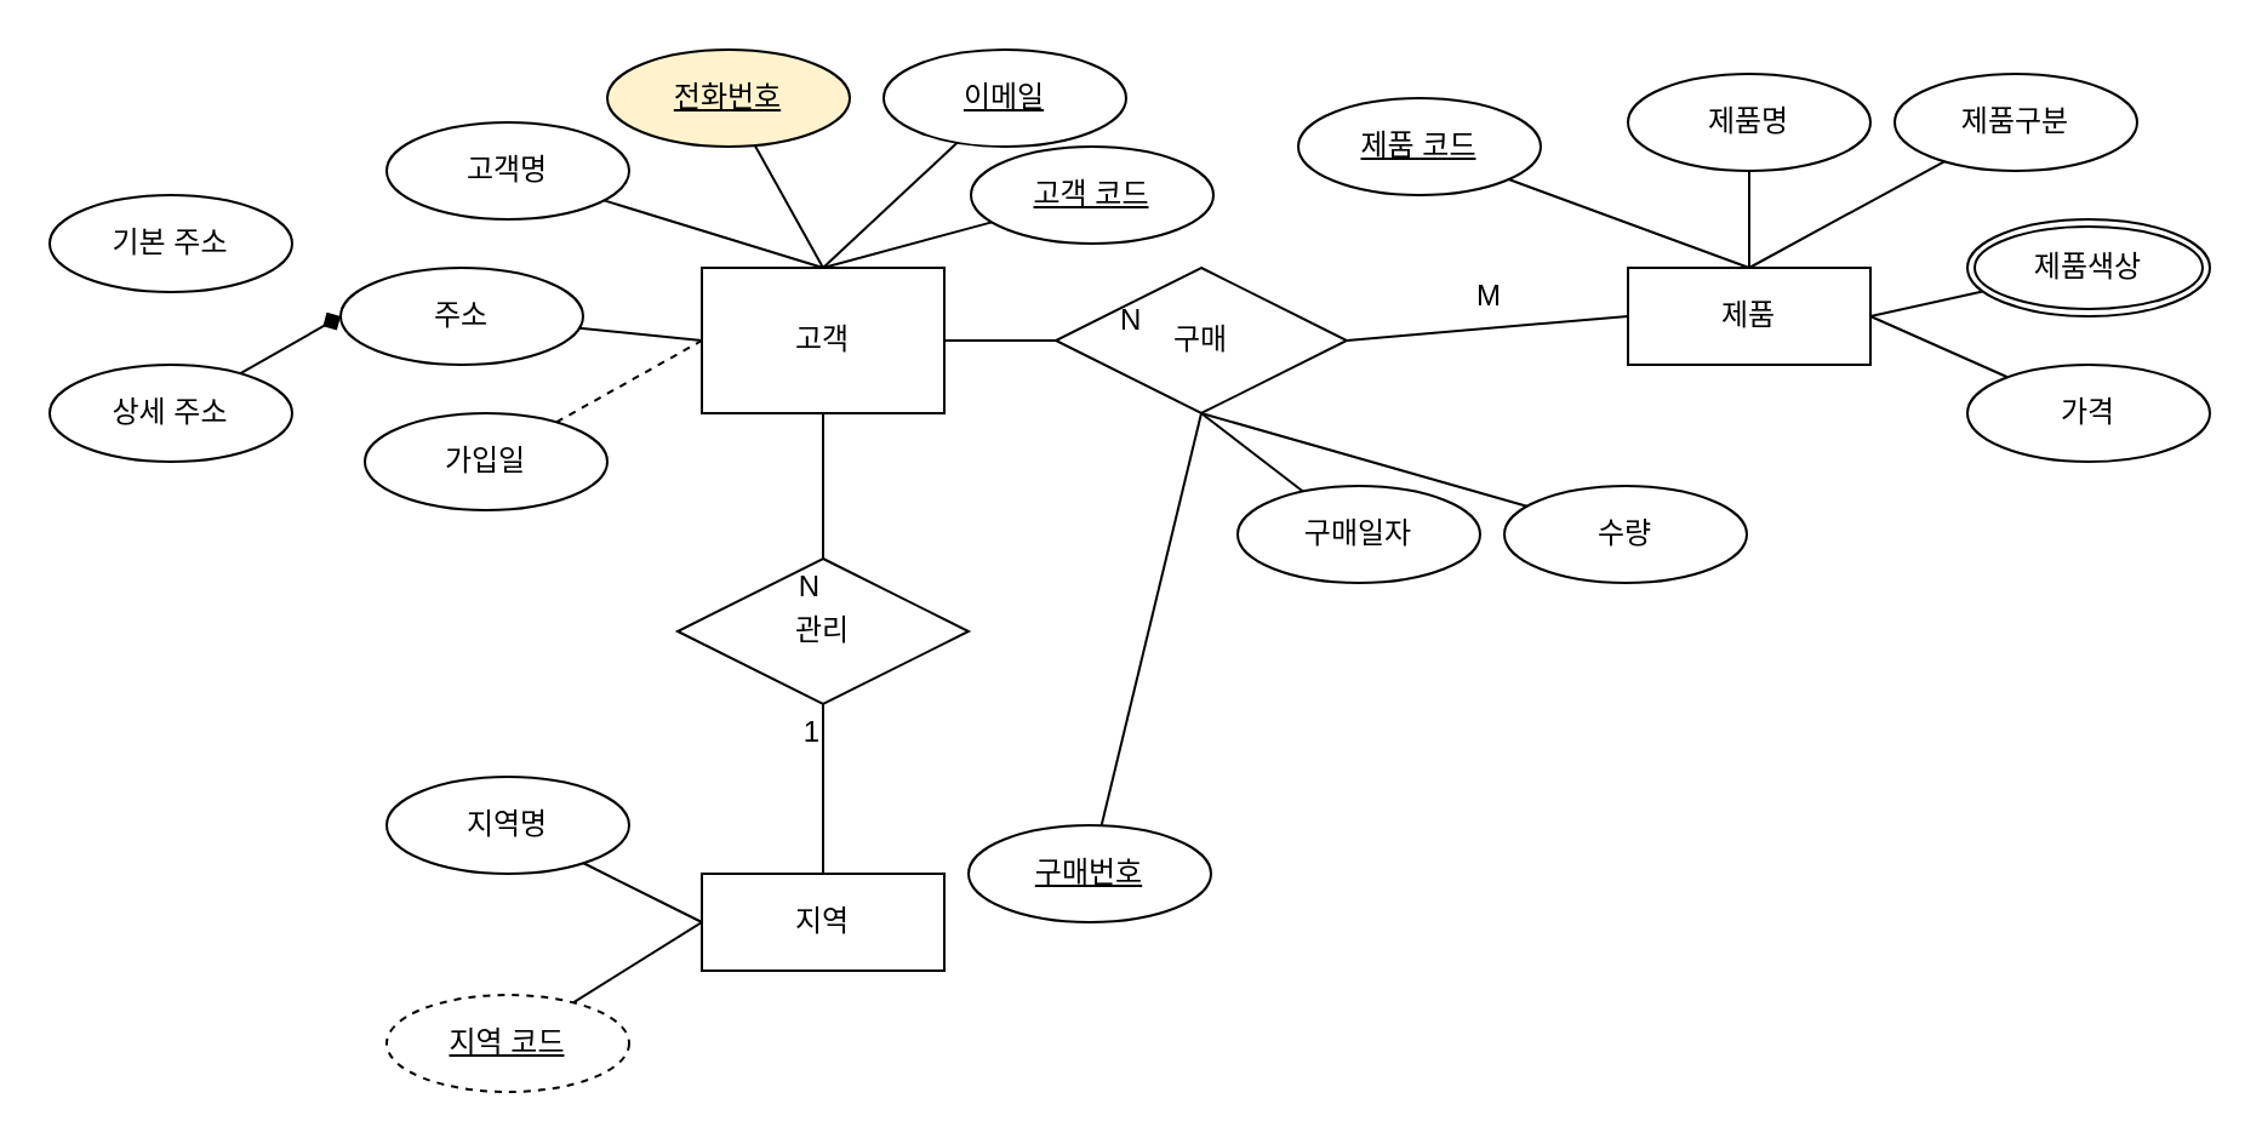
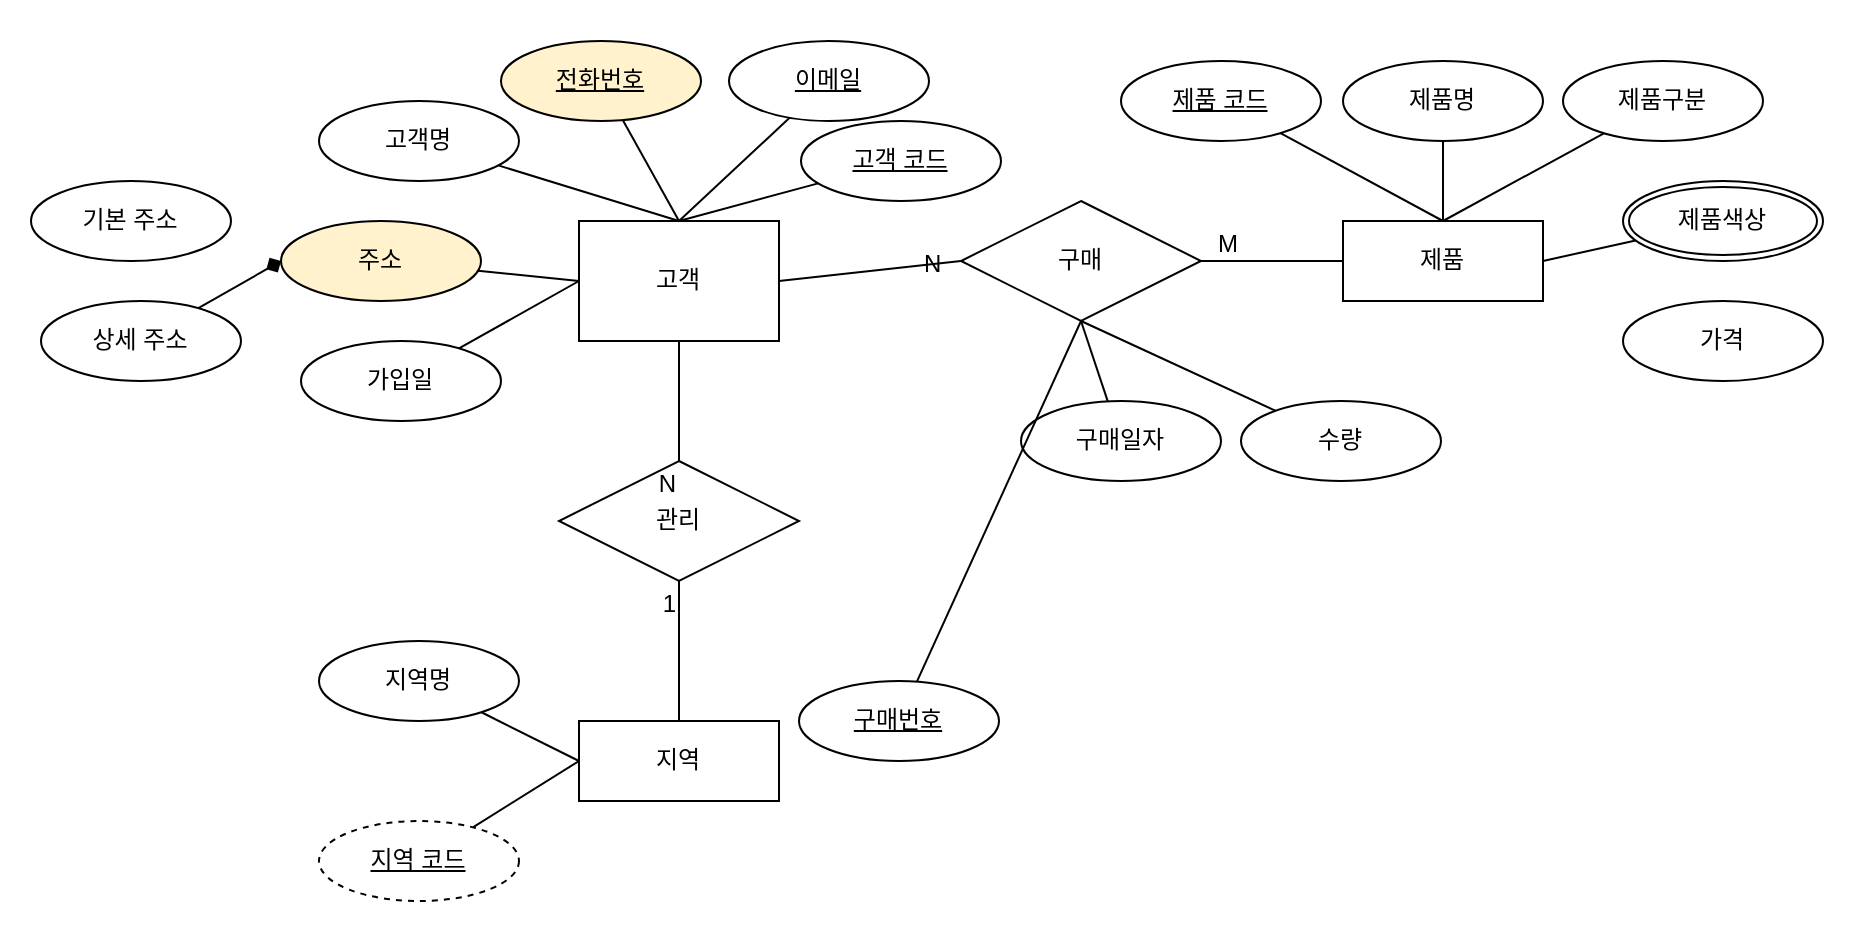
  <mxCell id="0" />
  <mxCell id="1" parent="0" />
  <mxCell id="2" value="고객" style="whiteSpace=wrap;html=1;align=center;" vertex="1" parent="1"><mxGeometry x="289" y="110" width="100" height="60" as="geometry" /></mxCell>
  <mxCell id="3" value="고객명" style="ellipse;whiteSpace=wrap;html=1;align=center;" vertex="1" parent="1"><mxGeometry x="159" y="50" width="100" height="40" as="geometry" /></mxCell>
  <mxCell id="4" value="" style="endArrow=none;html=1;rounded=0;entryX=0.5;entryY=0;entryDx=0;entryDy=0;" edge="1" parent="1" source="3" target="2"><mxGeometry relative="1" as="geometry"><mxPoint x="249" y="160" as="sourcePoint" /><mxPoint x="409" y="160" as="targetPoint" /></mxGeometry></mxCell>
  <mxCell id="5" value="전화번호" style="ellipse;whiteSpace=wrap;html=1;align=center;fontStyle=4;fillColor=#fff2cc;" vertex="1" parent="1"><mxGeometry x="250" y="20" width="100" height="40" as="geometry" /></mxCell>
  <mxCell id="6" value="" style="endArrow=none;html=1;rounded=0;entryX=0.5;entryY=0;entryDx=0;entryDy=0;" edge="1" parent="1" source="5" target="2"><mxGeometry relative="1" as="geometry"><mxPoint x="310" y="70" as="sourcePoint" /><mxPoint x="350" y="100" as="targetPoint" /></mxGeometry></mxCell>
  <mxCell id="7" value="이메일" style="ellipse;whiteSpace=wrap;html=1;align=center;fontStyle=4;" vertex="1" parent="1"><mxGeometry x="364" y="20" width="100" height="40" as="geometry" /></mxCell>
  <mxCell id="8" value="" style="endArrow=none;html=1;rounded=0;entryX=0.5;entryY=0;entryDx=0;entryDy=0;" edge="1" parent="1" source="7" target="2"><mxGeometry relative="1" as="geometry"><mxPoint x="412" y="69" as="sourcePoint" /><mxPoint x="367" y="120" as="targetPoint" /></mxGeometry></mxCell>
  <mxCell id="9" value="고객 코드" style="ellipse;whiteSpace=wrap;html=1;align=center;fontStyle=4;" vertex="1" parent="1"><mxGeometry x="400" y="60" width="100" height="40" as="geometry" /></mxCell>
  <mxCell id="10" value="" style="endArrow=none;html=1;rounded=0;entryX=0.5;entryY=0;entryDx=0;entryDy=0;" edge="1" parent="1" source="9" target="2"><mxGeometry relative="1" as="geometry"><mxPoint x="473" y="118" as="sourcePoint" /><mxPoint x="399" y="131" as="targetPoint" /></mxGeometry></mxCell>
- <mxCell id="11" value="주소" style="ellipse;whiteSpace=wrap;html=1;align=center;" vertex="1" parent="1"><mxGeometry x="140" y="110" width="100" height="40" as="geometry" /></mxCell>
+ <mxCell id="11" value="주소" style="ellipse;whiteSpace=wrap;html=1;align=center;fillColor=#fff2cc;" vertex="1" parent="1"><mxGeometry x="140" y="110" width="100" height="40" as="geometry" /></mxCell>
  <mxCell id="12" value="" style="endArrow=none;html=1;rounded=0;entryX=0;entryY=0.5;entryDx=0;entryDy=0;" edge="1" parent="1" source="11" target="2"><mxGeometry relative="1" as="geometry"><mxPoint x="310" y="70" as="sourcePoint" /><mxPoint x="270" y="110" as="targetPoint" /></mxGeometry></mxCell>
  <mxCell id="13" value="상세 주소" style="ellipse;whiteSpace=wrap;html=1;align=center;" vertex="1" parent="1"><mxGeometry x="20" y="150" width="100" height="40" as="geometry" /></mxCell>
- <mxCell id="14" value="기본 주소" style="ellipse;whiteSpace=wrap;html=1;align=center;" vertex="1" parent="1"><mxGeometry x="20" y="80" width="100" height="40" as="geometry" /></mxCell>
+ <mxCell id="14" value="기본 주소" style="ellipse;whiteSpace=wrap;html=1;align=center;" vertex="1" parent="1"><mxGeometry x="15" y="90" width="100" height="40" as="geometry" /></mxCell>
  <mxCell id="15" value="" style="endArrow=diamond;html=1;rounded=0;entryX=0;entryY=0.5;entryDx=0;entryDy=0;" edge="1" parent="1" source="13" target="11"><mxGeometry relative="1" as="geometry"><mxPoint x="120" y="160" as="sourcePoint" /><mxPoint x="280" y="160" as="targetPoint" /></mxGeometry></mxCell>
  <mxCell id="16" value="가입일" style="ellipse;whiteSpace=wrap;html=1;align=center;" vertex="1" parent="1"><mxGeometry x="150" y="170" width="100" height="40" as="geometry" /></mxCell>
- <mxCell id="17" value="" style="endArrow=none;html=1;rounded=0;entryX=0;entryY=0.5;entryDx=0;entryDy=0;dashed=1;" edge="1" parent="1" source="16" target="2"><mxGeometry relative="1" as="geometry"><mxPoint x="115" y="166" as="sourcePoint" /><mxPoint x="179" y="140" as="targetPoint" /></mxGeometry></mxCell>
+ <mxCell id="17" value="" style="endArrow=none;html=1;rounded=0;entryX=0;entryY=0.5;entryDx=0;entryDy=0;" edge="1" parent="1" source="16" target="2"><mxGeometry relative="1" as="geometry"><mxPoint x="115" y="166" as="sourcePoint" /><mxPoint x="179" y="140" as="targetPoint" /></mxGeometry></mxCell>
  <mxCell id="18" value="지역" style="whiteSpace=wrap;html=1;align=center;" vertex="1" parent="1"><mxGeometry x="289" y="360" width="100" height="40" as="geometry" /></mxCell>
  <mxCell id="19" value="지역 코드" style="ellipse;whiteSpace=wrap;html=1;align=center;fontStyle=4;dashed=1;" vertex="1" parent="1"><mxGeometry x="159" y="410" width="100" height="40" as="geometry" /></mxCell>
  <mxCell id="20" value="지역명" style="ellipse;whiteSpace=wrap;html=1;align=center;" vertex="1" parent="1"><mxGeometry x="159" y="320" width="100" height="40" as="geometry" /></mxCell>
  <mxCell id="21" value="" style="endArrow=none;html=1;rounded=0;exitX=0;exitY=0.5;exitDx=0;exitDy=0;" edge="1" parent="1" source="18" target="19"><mxGeometry relative="1" as="geometry"><mxPoint x="-24" y="370" as="sourcePoint" /><mxPoint x="-52" y="378" as="targetPoint" /></mxGeometry></mxCell>
  <mxCell id="22" value="" style="endArrow=none;html=1;rounded=0;exitX=0;exitY=0.5;exitDx=0;exitDy=0;" edge="1" parent="1" source="18" target="20"><mxGeometry relative="1" as="geometry"><mxPoint x="299" y="390" as="sourcePoint" /><mxPoint x="269" y="390" as="targetPoint" /></mxGeometry></mxCell>
  <mxCell id="23" value="제품" style="whiteSpace=wrap;html=1;align=center;" vertex="1" parent="1"><mxGeometry x="671" y="110" width="100" height="40" as="geometry" /></mxCell>
- <mxCell id="24" value="제품 코드" style="ellipse;whiteSpace=wrap;html=1;align=center;fontStyle=4;" vertex="1" parent="1"><mxGeometry x="535" y="40" width="100" height="40" as="geometry" /></mxCell>
+ <mxCell id="24" value="제품 코드" style="ellipse;whiteSpace=wrap;html=1;align=center;fontStyle=4;" vertex="1" parent="1"><mxGeometry x="560" y="30" width="100" height="40" as="geometry" /></mxCell>
  <mxCell id="25" value="제품명" style="ellipse;whiteSpace=wrap;html=1;align=center;" vertex="1" parent="1"><mxGeometry x="671" y="30" width="100" height="40" as="geometry" /></mxCell>
  <mxCell id="26" value="" style="endArrow=none;html=1;rounded=0;exitX=0.5;exitY=0;exitDx=0;exitDy=0;" edge="1" parent="1" source="23" target="24"><mxGeometry relative="1" as="geometry"><mxPoint x="358" y="120" as="sourcePoint" /><mxPoint x="330" y="128" as="targetPoint" /></mxGeometry></mxCell>
  <mxCell id="27" value="" style="endArrow=none;html=1;rounded=0;exitX=0.5;exitY=0;exitDx=0;exitDy=0;" edge="1" parent="1" source="23" target="25"><mxGeometry relative="1" as="geometry"><mxPoint x="681" y="140" as="sourcePoint" /><mxPoint x="651" y="140" as="targetPoint" /></mxGeometry></mxCell>
  <mxCell id="28" value="제품구분" style="ellipse;whiteSpace=wrap;html=1;align=center;" vertex="1" parent="1"><mxGeometry x="781" y="30" width="100" height="40" as="geometry" /></mxCell>
  <mxCell id="29" value="" style="endArrow=none;html=1;rounded=0;exitX=0.5;exitY=0;exitDx=0;exitDy=0;" edge="1" parent="1" source="23" target="28"><mxGeometry relative="1" as="geometry"><mxPoint x="731" y="120" as="sourcePoint" /><mxPoint x="731" y="80" as="targetPoint" /></mxGeometry></mxCell>
  <mxCell id="30" value="제품색상" style="ellipse;shape=doubleEllipse;margin=3;whiteSpace=wrap;html=1;align=center;" vertex="1" parent="1"><mxGeometry x="811" y="90" width="100" height="40" as="geometry" /></mxCell>
  <mxCell id="31" value="가격" style="ellipse;whiteSpace=wrap;html=1;align=center;" vertex="1" parent="1"><mxGeometry x="811" y="150" width="100" height="40" as="geometry" /></mxCell>
  <mxCell id="32" value="" style="endArrow=none;html=1;rounded=0;exitX=1;exitY=0.5;exitDx=0;exitDy=0;" edge="1" parent="1" source="23" target="30"><mxGeometry relative="1" as="geometry"><mxPoint x="731" y="120" as="sourcePoint" /><mxPoint x="811" y="76" as="targetPoint" /></mxGeometry></mxCell>
- <mxCell id="33" value="" style="endArrow=none;html=1;rounded=0;exitX=1;exitY=0.5;exitDx=0;exitDy=0;" edge="1" parent="1" source="23" target="31"><mxGeometry relative="1" as="geometry"><mxPoint x="741" y="130" as="sourcePoint" /><mxPoint x="821" y="86" as="targetPoint" /></mxGeometry></mxCell>
  <mxCell id="34" value="관리" style="shape=rhombus;perimeter=rhombusPerimeter;whiteSpace=wrap;html=1;align=center;" vertex="1" parent="1"><mxGeometry x="279" y="230" width="120" height="60" as="geometry" /></mxCell>
  <mxCell id="35" value="" style="endArrow=none;html=1;rounded=0;exitX=0.5;exitY=1;exitDx=0;exitDy=0;" edge="1" parent="1" source="34" target="18"><mxGeometry relative="1" as="geometry"><mxPoint x="380" y="390" as="sourcePoint" /><mxPoint x="540" y="390" as="targetPoint" /></mxGeometry></mxCell>
  <mxCell id="36" value="1" style="resizable=0;html=1;whiteSpace=wrap;align=right;verticalAlign=bottom;" connectable="0" vertex="1" parent="35"><mxGeometry x="1" relative="1" as="geometry"><mxPoint y="-50" as="offset" /></mxGeometry></mxCell>
  <mxCell id="37" value="" style="endArrow=none;html=1;rounded=0;exitX=0.5;exitY=0;exitDx=0;exitDy=0;" edge="1" parent="1" source="34" target="2"><mxGeometry relative="1" as="geometry"><mxPoint x="340" y="260" as="sourcePoint" /><mxPoint x="500" y="260" as="targetPoint" /></mxGeometry></mxCell>
  <mxCell id="38" value="N" style="resizable=0;html=1;whiteSpace=wrap;align=right;verticalAlign=bottom;" connectable="0" vertex="1" parent="37"><mxGeometry x="1" relative="1" as="geometry"><mxPoint y="80" as="offset" /></mxGeometry></mxCell>
- <mxCell id="39" value="구매" style="shape=rhombus;perimeter=rhombusPerimeter;whiteSpace=wrap;html=1;align=center;" vertex="1" parent="1"><mxGeometry x="435" y="110" width="120" height="60" as="geometry" /></mxCell>
+ <mxCell id="39" value="구매" style="shape=rhombus;perimeter=rhombusPerimeter;whiteSpace=wrap;html=1;align=center;" vertex="1" parent="1"><mxGeometry x="480" y="100" width="120" height="60" as="geometry" /></mxCell>
  <mxCell id="40" value="" style="endArrow=none;html=1;rounded=0;entryX=0;entryY=0.5;entryDx=0;entryDy=0;exitX=1;exitY=0.5;exitDx=0;exitDy=0;" edge="1" parent="1" source="39" target="23"><mxGeometry relative="1" as="geometry"><mxPoint x="490" y="200" as="sourcePoint" /><mxPoint x="650" y="200" as="targetPoint" /></mxGeometry></mxCell>
  <mxCell id="41" value="M" style="resizable=0;html=1;whiteSpace=wrap;align=right;verticalAlign=bottom;" connectable="0" vertex="1" parent="40"><mxGeometry x="1" relative="1" as="geometry"><mxPoint x="-51" as="offset" /></mxGeometry></mxCell>
  <mxCell id="42" value="" style="endArrow=none;html=1;rounded=0;entryX=0;entryY=0.5;entryDx=0;entryDy=0;exitX=1;exitY=0.5;exitDx=0;exitDy=0;" edge="1" parent="1" source="2" target="39"><mxGeometry relative="1" as="geometry"><mxPoint x="500" y="230" as="sourcePoint" /><mxPoint x="571" y="230" as="targetPoint" /></mxGeometry></mxCell>
  <mxCell id="43" value="N" style="resizable=0;html=1;whiteSpace=wrap;align=left;verticalAlign=bottom;" connectable="0" vertex="1" parent="42"><mxGeometry x="-1" relative="1" as="geometry"><mxPoint x="71" as="offset" /></mxGeometry></mxCell>
  <mxCell id="44" value="구매번호" style="ellipse;whiteSpace=wrap;html=1;align=center;fontStyle=4;" vertex="1" parent="1"><mxGeometry x="399" y="340" width="100" height="40" as="geometry" /></mxCell>
  <mxCell id="45" value="구매일자" style="ellipse;whiteSpace=wrap;html=1;align=center;" vertex="1" parent="1"><mxGeometry x="510" y="200" width="100" height="40" as="geometry" /></mxCell>
  <mxCell id="46" value="수량" style="ellipse;whiteSpace=wrap;html=1;align=center;" vertex="1" parent="1"><mxGeometry x="620" y="200" width="100" height="40" as="geometry" /></mxCell>
  <mxCell id="47" value="" style="endArrow=none;html=1;rounded=0;exitX=0.5;exitY=1;exitDx=0;exitDy=0;" edge="1" parent="1" source="39" target="44"><mxGeometry relative="1" as="geometry"><mxPoint x="470" y="160" as="sourcePoint" /><mxPoint x="400" y="179" as="targetPoint" /></mxGeometry></mxCell>
  <mxCell id="48" value="" style="endArrow=none;html=1;rounded=0;exitX=0.5;exitY=1;exitDx=0;exitDy=0;" edge="1" parent="1" source="39" target="45"><mxGeometry relative="1" as="geometry"><mxPoint x="540" y="180" as="sourcePoint" /><mxPoint x="430" y="190" as="targetPoint" /></mxGeometry></mxCell>
  <mxCell id="49" value="" style="endArrow=none;html=1;rounded=0;exitX=0.5;exitY=1;exitDx=0;exitDy=0;" edge="1" parent="1" source="39" target="46"><mxGeometry relative="1" as="geometry"><mxPoint x="490" y="180" as="sourcePoint" /><mxPoint x="420" y="199" as="targetPoint" /></mxGeometry></mxCell>
